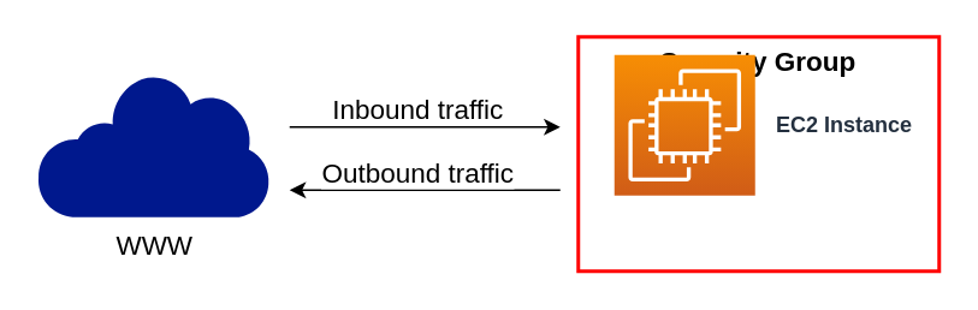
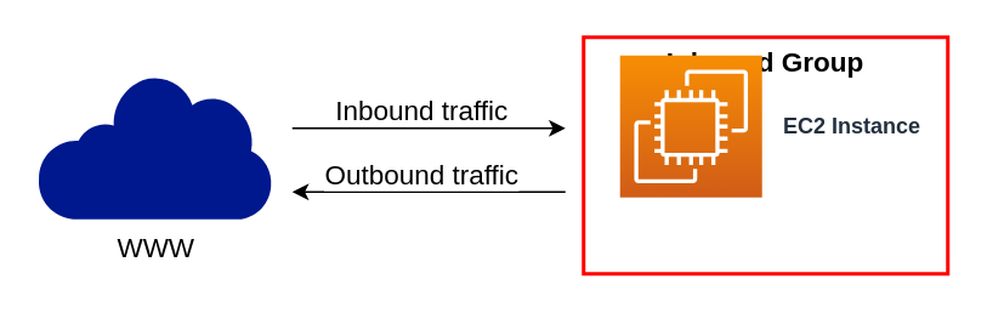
  <mxCell id="0" />
  <mxCell id="1" parent="0" />
- <mxCell id="2" value="Security Group" style="fontStyle=1;verticalAlign=top;align=center;spacingTop=-2;fillColor=none;rounded=0;whiteSpace=wrap;html=1;strokeColor=#FF0000;strokeWidth=2;container=1;collapsible=0;expand=0;recursiveResize=0;fontSize=15;" vertex="1" parent="1"><mxGeometry x="320" y="20" width="200" height="130" as="geometry" /></mxCell>
+ <mxCell id="2" value="Inbound Group" style="fontStyle=1;verticalAlign=top;align=center;spacingTop=-2;fillColor=none;rounded=0;whiteSpace=wrap;html=1;strokeColor=#FF0000;strokeWidth=2;container=1;collapsible=0;expand=0;recursiveResize=0;fontSize=15;" vertex="1" parent="1"><mxGeometry x="320" y="20" width="200" height="130" as="geometry" /></mxCell>
  <mxCell id="3" value="EC2 Instance" style="sketch=0;points=[[0,0,0],[0.25,0,0],[0.5,0,0],[0.75,0,0],[1,0,0],[0,1,0],[0.25,1,0],[0.5,1,0],[0.75,1,0],[1,1,0],[0,0.25,0],[0,0.5,0],[0,0.75,0],[1,0.25,0],[1,0.5,0],[1,0.75,0]];outlineConnect=0;fontColor=#232F3E;gradientColor=#F78E04;gradientDirection=north;fillColor=#D05C17;strokeColor=#ffffff;dashed=0;verticalLabelPosition=middle;verticalAlign=middle;align=left;html=1;fontSize=12;fontStyle=1;aspect=fixed;shape=mxgraph.aws4.resourceIcon;resIcon=mxgraph.aws4.ec2;labelPosition=right;spacingLeft=10;" vertex="1" parent="2"><mxGeometry x="20" y="10" width="78" height="78" as="geometry" /></mxCell>
  <mxCell id="4" value="" style="endArrow=classic;html=1;rounded=0;fontSize=20;" edge="1" parent="1"><mxGeometry width="50" height="50" relative="1" as="geometry"><mxPoint x="160" y="70" as="sourcePoint" /><mxPoint x="310" y="70" as="targetPoint" /></mxGeometry></mxCell>
  <mxCell id="5" value="Inbound traffic" style="edgeLabel;html=1;align=center;verticalAlign=middle;resizable=0;points=[];fontSize=15;" vertex="1" connectable="0" parent="4"><mxGeometry x="0.52" relative="1" as="geometry"><mxPoint x="-44" y="-11" as="offset" /></mxGeometry></mxCell>
  <mxCell id="6" value="" style="endArrow=none;html=1;rounded=0;fontSize=20;startArrow=classic;startFill=1;endFill=0;" edge="1" parent="1"><mxGeometry width="50" height="50" relative="1" as="geometry"><mxPoint x="160" y="105" as="sourcePoint" /><mxPoint x="310" y="105" as="targetPoint" /></mxGeometry></mxCell>
  <mxCell id="7" value="Outbound traffic" style="edgeLabel;html=1;align=center;verticalAlign=middle;resizable=0;points=[];fontSize=15;" vertex="1" connectable="0" parent="6"><mxGeometry x="0.52" relative="1" as="geometry"><mxPoint x="-44" y="-11" as="offset" /></mxGeometry></mxCell>
  <mxCell id="8" value="WWW" style="sketch=0;aspect=fixed;pointerEvents=1;shadow=0;dashed=0;html=1;strokeColor=none;labelPosition=center;verticalLabelPosition=bottom;verticalAlign=top;align=center;fillColor=#00188D;shape=mxgraph.mscae.enterprise.internet;fontSize=15;" vertex="1" parent="1"><mxGeometry x="20" y="40" width="129.04" height="80" as="geometry" /></mxCell>
